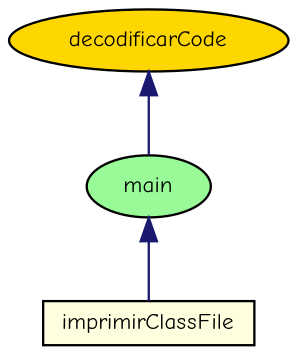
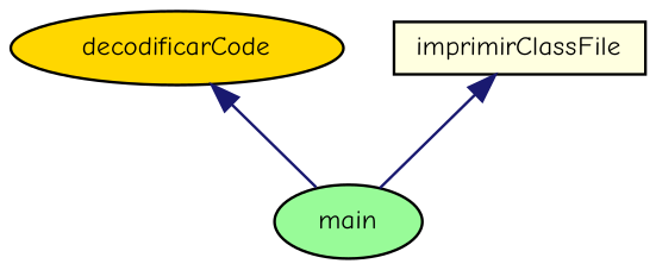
  digraph {
    fontname="Comic Neue"
    rankdir=TB
    node [color=black fontname="Comic Neue" fontsize=10 shape=ellipse style=filled]
    edge [color=midnightblue dir=back fontname="Comic Neue" fontsize=10 labelfontname=Helvetica labelfontsize=10 style=solid]
    n1 [fillcolor=gold fontcolor=black height=0.2 label=decodificarCode width=0.4]
    n2 [fillcolor=palegreen height=0.2 label=main width=0.4]
    n3 [fillcolor=lightyellow height=0.2 label=imprimirClassFile shape=box width=0.4]
    n1 -> n2
-   n2 -> n3
+   n3 -> n2
  }
